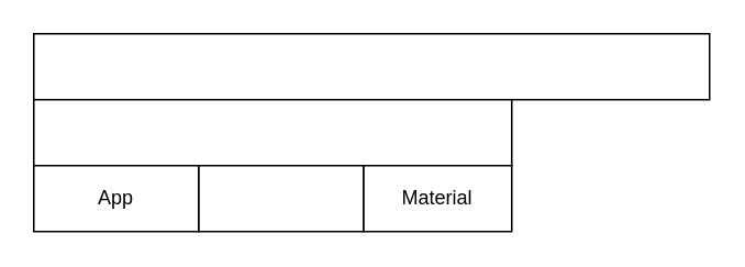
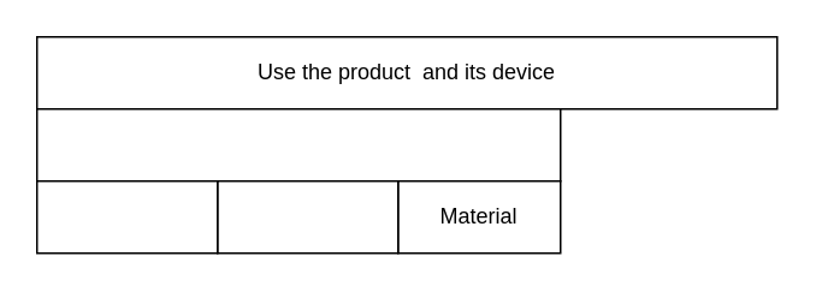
  <mxCell id="0" />
  <mxCell id="1" parent="0" />
  <mxCell id="2" value="" style="shape=table;startSize=0;container=1;collapsible=0;childLayout=tableLayout;" vertex="1" parent="1"><mxGeometry x="20" y="20" width="410" height="40" as="geometry" /></mxCell>
  <mxCell id="3" value="" style="shape=partialRectangle;collapsible=0;dropTarget=0;pointerEvents=0;fillColor=none;top=0;left=0;bottom=0;right=0;points=[[0,0.5],[1,0.5]];portConstraint=eastwest;" vertex="1" parent="2"><mxGeometry width="410" height="40" as="geometry" /></mxCell>
+ <mxCell id="4" value="Use the product&amp;nbsp; and its device" style="shape=partialRectangle;html=1;whiteSpace=wrap;connectable=0;overflow=hidden;fillColor=none;top=0;left=0;bottom=0;right=0;pointerEvents=1;" vertex="1" parent="3"><mxGeometry width="410" height="40" as="geometry" /></mxCell>
  <mxCell id="5" value="" style="shape=table;startSize=0;container=1;collapsible=0;childLayout=tableLayout;" vertex="1" parent="1"><mxGeometry x="20" y="60" width="290" height="40" as="geometry" /></mxCell>
  <mxCell id="6" value="" style="shape=partialRectangle;collapsible=0;dropTarget=0;pointerEvents=0;fillColor=none;top=0;left=0;bottom=0;right=0;points=[[0,0.5],[1,0.5]];portConstraint=eastwest;" vertex="1" parent="5"><mxGeometry width="290" height="40" as="geometry" /></mxCell>
  <mxCell id="7" value="" style="shape=table;startSize=0;container=1;collapsible=0;childLayout=tableLayout;" vertex="1" parent="1"><mxGeometry x="220" y="100" width="90" height="40" as="geometry" /></mxCell>
  <mxCell id="8" value="" style="shape=partialRectangle;collapsible=0;dropTarget=0;pointerEvents=0;fillColor=none;top=0;left=0;bottom=0;right=0;points=[[0,0.5],[1,0.5]];portConstraint=eastwest;" vertex="1" parent="7"><mxGeometry width="90" height="40" as="geometry" /></mxCell>
  <mxCell id="9" value="Material" style="shape=partialRectangle;html=1;whiteSpace=wrap;connectable=0;overflow=hidden;fillColor=none;top=0;left=0;bottom=0;right=0;pointerEvents=1;" vertex="1" parent="8"><mxGeometry width="90" height="40" as="geometry" /></mxCell>
  <mxCell id="10" value="" style="shape=table;startSize=0;container=1;collapsible=0;childLayout=tableLayout;" vertex="1" parent="1"><mxGeometry x="120" y="100" width="100" height="40" as="geometry" /></mxCell>
  <mxCell id="11" value="" style="shape=partialRectangle;collapsible=0;dropTarget=0;pointerEvents=0;fillColor=none;top=0;left=0;bottom=0;right=0;points=[[0,0.5],[1,0.5]];portConstraint=eastwest;" vertex="1" parent="10"><mxGeometry width="100" height="40" as="geometry" /></mxCell>
  <mxCell id="12" value="" style="shape=table;startSize=0;container=1;collapsible=0;childLayout=tableLayout;" vertex="1" parent="1"><mxGeometry x="20" y="100" width="100" height="40" as="geometry" /></mxCell>
  <mxCell id="13" value="" style="shape=partialRectangle;collapsible=0;dropTarget=0;pointerEvents=0;fillColor=none;top=0;left=0;bottom=0;right=0;points=[[0,0.5],[1,0.5]];portConstraint=eastwest;" vertex="1" parent="12"><mxGeometry width="100" height="40" as="geometry" /></mxCell>
- <mxCell id="14" value="App" style="shape=partialRectangle;html=1;whiteSpace=wrap;connectable=0;overflow=hidden;fillColor=none;top=0;left=0;bottom=0;right=0;pointerEvents=1;" vertex="1" parent="13"><mxGeometry width="100" height="40" as="geometry" /></mxCell>
